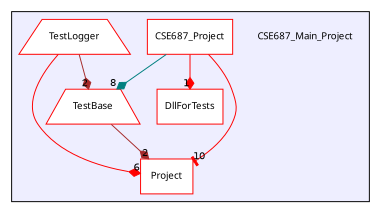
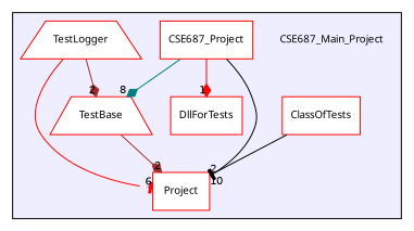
  digraph {
    compound=true
    fontname="Noto Sans"
    node [fontname="Noto Sans" fontsize=10 shape=box color=red fillcolor=white style=filled]
    edge [arrowhead=diamond color=black fontname="Noto Sans" headlabel=2 labeldistance=1.5 labelfontname=Helvetica labelfontsize=10]
    n1 [label=CSE687_Main_Project shape=plaintext color="" fillcolor="" style=""]
+   n2 [label=ClassOfTests]
    n3 [label=CSE687_Project]
    n4 [label=DllForTests]
    n5 [label=Project]
    n6 [label=TestBase shape=trapezium]
    n7 [label=TestLogger shape=trapezium]
    subgraph cluster_1 {
      bgcolor="#eeeeff"
      pencolor=black
      n1
+     n2
      n3
      n4
      n5
      n6
      n7
    }
+   n2 -> n5 [arrowhead=tee]
    n3 -> n4 [color=red headlabel=1]
-   n3 -> n5 [arrowhead=tee color=red headlabel=10]
+   n3 -> n5 [arrowhead=tee headlabel=10]
    n3 -> n6 [color=teal headlabel=8]
    n6 -> n5 [color=brown]
-   n7 -> n5 [color=red headlabel=6]
+   n7 -> n5 [arrowhead=tee color=red headlabel=6]
    n7 -> n6 [color=brown]
  }
